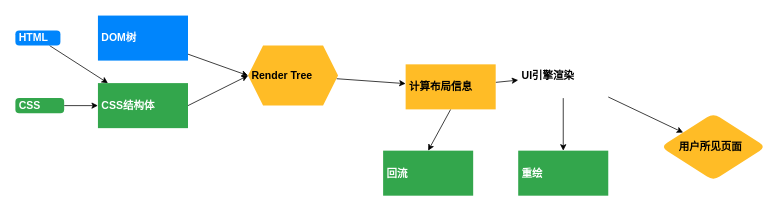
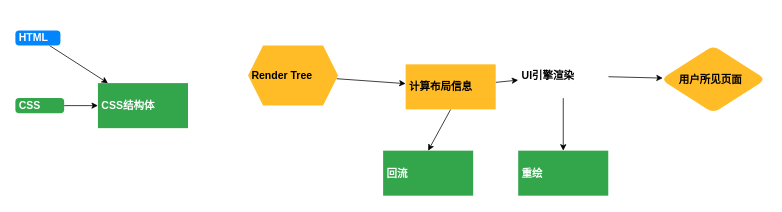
  <mxCell id="0" />
  <mxCell id="1" parent="0" />
  <mxCell id="2" value="" style="edgeStyle=none;html=1;" edge="1" parent="1" source="3" target="9"><mxGeometry relative="1" as="geometry" /></mxCell>
  <mxCell id="3" value="HTML" style="html=1;shadow=0;dashed=0;shape=mxgraph.bootstrap.rrect;rSize=5;strokeColor=none;strokeWidth=1;fillColor=#0085FC;fontColor=#FFFFFF;whiteSpace=wrap;align=left;verticalAlign=middle;spacingLeft=0;fontStyle=1;fontSize=14;spacing=5;" vertex="1" parent="1"><mxGeometry x="20" y="40" width="60" height="20" as="geometry" /></mxCell>
  <mxCell id="4" value="" style="edgeStyle=none;html=1;" edge="1" parent="1" source="5" target="9"><mxGeometry relative="1" as="geometry" /></mxCell>
  <mxCell id="5" value="CSS" style="html=1;shadow=0;dashed=0;shape=mxgraph.bootstrap.rrect;rSize=5;strokeColor=none;strokeWidth=1;fillColor=#33A64C;fontColor=#FFFFFF;whiteSpace=wrap;align=left;verticalAlign=middle;spacingLeft=0;fontStyle=1;fontSize=14;spacing=5;" vertex="1" parent="1"><mxGeometry x="20" y="130" width="65" height="20" as="geometry" /></mxCell>
- <mxCell id="6" value="" style="edgeStyle=none;html=1;entryX=0;entryY=0.5;entryDx=0;entryDy=0;" edge="1" parent="1" source="7" target="11"><mxGeometry relative="1" as="geometry"><mxPoint x="346.383" y="87.234" as="targetPoint" /></mxGeometry></mxCell>
- <mxCell id="7" value="DOM树" style="whiteSpace=wrap;html=1;fontSize=14;align=left;fillColor=#0085FC;strokeColor=none;fontColor=#FFFFFF;shadow=0;dashed=0;strokeWidth=1;spacingLeft=0;fontStyle=1;spacing=5;" vertex="1" parent="1"><mxGeometry x="130" y="20" width="120" height="60" as="geometry" /></mxCell>
- <mxCell id="8" style="edgeStyle=none;html=1;exitX=1;exitY=0.5;exitDx=0;exitDy=0;entryX=0;entryY=0.5;entryDx=0;entryDy=0;" edge="1" parent="1" source="9" target="11"><mxGeometry relative="1" as="geometry" /></mxCell>
  <mxCell id="9" value="CSS结构体" style="whiteSpace=wrap;html=1;fontSize=14;align=left;fillColor=#33A64C;strokeColor=none;fontColor=#FFFFFF;shadow=0;dashed=0;strokeWidth=1;spacingLeft=0;fontStyle=1;spacing=5;" vertex="1" parent="1"><mxGeometry x="130" y="110" width="120" height="60" as="geometry" /></mxCell>
  <mxCell id="10" value="" style="edgeStyle=none;html=1;" edge="1" parent="1" source="11" target="14"><mxGeometry relative="1" as="geometry" /></mxCell>
  <mxCell id="11" value="Render Tree" style="shape=hexagon;perimeter=hexagonPerimeter2;whiteSpace=wrap;html=1;fixedSize=1;fontSize=14;align=left;fillColor=#FFBC26;strokeColor=none;fontColor=#000000;shadow=0;dashed=0;strokeWidth=1;spacingLeft=0;fontStyle=1;spacing=5;" vertex="1" parent="1"><mxGeometry x="330" y="60" width="120" height="80" as="geometry" /></mxCell>
  <mxCell id="12" value="" style="edgeStyle=none;html=1;" edge="1" parent="1" source="14" target="17"><mxGeometry relative="1" as="geometry" /></mxCell>
  <mxCell id="13" style="edgeStyle=none;html=1;exitX=0.5;exitY=1;exitDx=0;exitDy=0;entryX=0.5;entryY=0;entryDx=0;entryDy=0;" edge="1" parent="1" source="14" target="19"><mxGeometry relative="1" as="geometry" /></mxCell>
  <mxCell id="14" value="计算布局信息" style="whiteSpace=wrap;html=1;fontSize=14;align=left;fillColor=#FFBC26;strokeColor=none;fontColor=#000000;shadow=0;dashed=0;strokeWidth=1;spacingLeft=0;fontStyle=1;spacing=5;" vertex="1" parent="1"><mxGeometry x="540" y="85" width="120" height="60" as="geometry" /></mxCell>
  <mxCell id="15" value="" style="edgeStyle=none;html=1;" edge="1" parent="1" source="17" target="18"><mxGeometry relative="1" as="geometry" /></mxCell>
  <mxCell id="16" style="edgeStyle=none;html=1;exitX=0.5;exitY=1;exitDx=0;exitDy=0;entryX=0.5;entryY=0;entryDx=0;entryDy=0;" edge="1" parent="1" source="17" target="20"><mxGeometry relative="1" as="geometry" /></mxCell>
  <mxCell id="17" value="UI引擎渲染" style="rounded=1;whiteSpace=wrap;html=1;fontSize=14;align=left;fillColor=#ffffff;strokeColor=none;fontColor=#000000;shadow=0;dashed=0;strokeWidth=1;spacingLeft=0;fontStyle=1;spacing=5;" vertex="1" parent="1"><mxGeometry x="690" y="70" width="120" height="60" as="geometry" /></mxCell>
- <mxCell id="18" value="&amp;nbsp; &amp;nbsp; &amp;nbsp;用户所见页面" style="rhombus;whiteSpace=wrap;html=1;fontSize=14;align=left;fillColor=#FFBC26;strokeColor=none;fontColor=#000000;rounded=1;shadow=0;dashed=0;strokeWidth=1;spacingLeft=0;fontStyle=1;spacing=5;" vertex="1" parent="1"><mxGeometry x="880" y="150" width="140" height="90" as="geometry" /></mxCell>
+ <mxCell id="18" value="&amp;nbsp; &amp;nbsp; &amp;nbsp;用户所见页面" style="rhombus;whiteSpace=wrap;html=1;fontSize=14;align=left;fillColor=#FFBC26;strokeColor=none;fontColor=#000000;rounded=1;shadow=0;dashed=0;strokeWidth=1;spacingLeft=0;fontStyle=1;spacing=5;" vertex="1" parent="1"><mxGeometry x="880" y="60" width="140" height="90" as="geometry" /></mxCell>
  <mxCell id="19" value="回流" style="whiteSpace=wrap;html=1;fontSize=14;align=left;fillColor=#33A64C;strokeColor=none;fontColor=#FFFFFF;shadow=0;dashed=0;strokeWidth=1;spacingLeft=0;fontStyle=1;spacing=5;" vertex="1" parent="1"><mxGeometry x="510" y="200" width="120" height="60" as="geometry" /></mxCell>
  <mxCell id="20" value="重绘" style="whiteSpace=wrap;html=1;fontSize=14;align=left;fillColor=#33A64C;strokeColor=none;fontColor=#FFFFFF;shadow=0;dashed=0;strokeWidth=1;spacingLeft=0;fontStyle=1;spacing=5;" vertex="1" parent="1"><mxGeometry x="690" y="200" width="120" height="60" as="geometry" /></mxCell>
